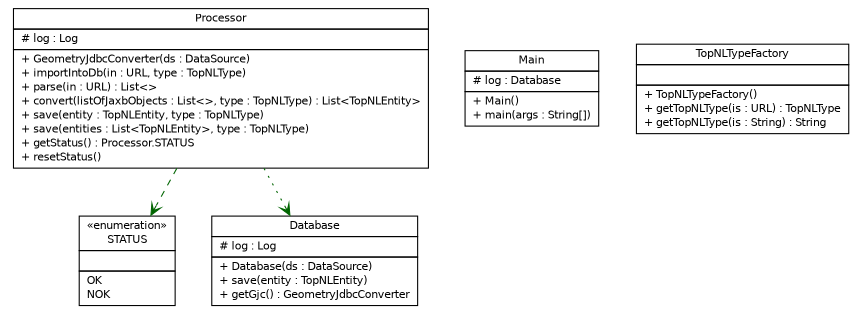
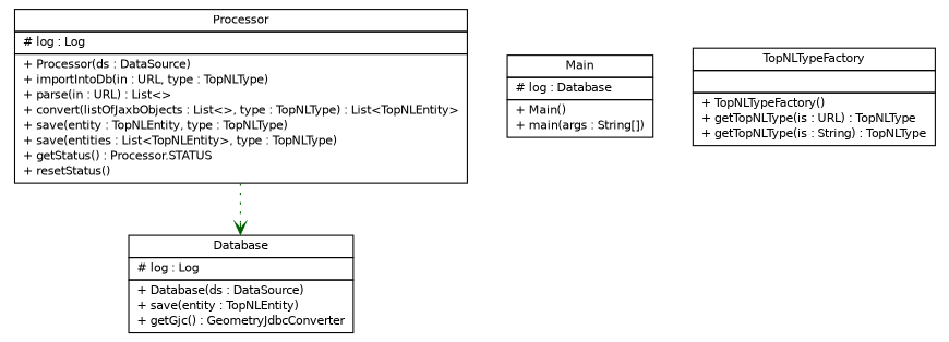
  digraph {
    nodesep=0.25
    ranksep=0.5
    node [fontcolor=black fontname=Helvetica fontsize=10.0 shape=plaintext]
    edge [arrowhead=open color=darkgreen fontcolor=black fontname=Helvetica fontsize=10.0 headport=p labelfontname=Helvetica labelfontsize=10 tailport=p]
-   n1 [label=<<table title="nl.b3p.topnl.Processor" border="0" cellborder="1" cellspacing="0" cellpadding="2" port="p" href="./Processor.html"> 		<tr><td><table border="0" cellspacing="0" cellpadding="1"> <tr><td align="center" balign="center"> Processor </td></tr> 		</table></td></tr> 		<tr><td><table border="0" cellspacing="0" cellpadding="1"> <tr><td align="left" balign="left"> # log : Log </td></tr> 		</table></td></tr> 		<tr><td><table border="0" cellspacing="0" cellpadding="1"> <tr><td align="left" balign="left"> + GeometryJdbcConverter(ds : DataSource) </td></tr> <tr><td align="left" balign="left"> + importIntoDb(in : URL, type : TopNLType) </td></tr> <tr><td align="left" balign="left"> + parse(in : URL) : List&lt;&gt; </td></tr> <tr><td align="left" balign="left"> + convert(listOfJaxbObjects : List&lt;&gt;, type : TopNLType) : List&lt;TopNLEntity&gt; </td></tr> <tr><td align="left" balign="left"> + save(entity : TopNLEntity, type : TopNLType) </td></tr> <tr><td align="left" balign="left"> + save(entities : List&lt;TopNLEntity&gt;, type : TopNLType) </td></tr> <tr><td align="left" balign="left"> + getStatus() : Processor.STATUS </td></tr> <tr><td align="left" balign="left"> + resetStatus() </td></tr> 		</table></td></tr> 		</table>>]
-   n2 [label=<<table title="nl.b3p.topnl.Processor.STATUS" border="0" cellborder="1" cellspacing="0" cellpadding="2" port="p" href="./Processor.STATUS.html"> 		<tr><td><table border="0" cellspacing="0" cellpadding="1"> <tr><td align="center" balign="center"> &#171;enumeration&#187; </td></tr> <tr><td align="center" balign="center"> STATUS </td></tr> 		</table></td></tr> 		<tr><td><table border="0" cellspacing="0" cellpadding="1"> <tr><td align="left" balign="left">  </td></tr> 		</table></td></tr> 		<tr><td><table border="0" cellspacing="0" cellpadding="1"> <tr><td align="left" balign="left"> OK </td></tr> <tr><td align="left" balign="left"> NOK </td></tr> 		</table></td></tr> 		</table>>]
+   n1 [label=<<table title="nl.b3p.topnl.Processor" border="0" cellborder="1" cellspacing="0" cellpadding="2" port="p" href="./Processor.html"> 		<tr><td><table border="0" cellspacing="0" cellpadding="1"> <tr><td align="center" balign="center"> Processor </td></tr> 		</table></td></tr> 		<tr><td><table border="0" cellspacing="0" cellpadding="1"> <tr><td align="left" balign="left"> # log : Log </td></tr> 		</table></td></tr> 		<tr><td><table border="0" cellspacing="0" cellpadding="1"> <tr><td align="left" balign="left"> + Processor(ds : DataSource) </td></tr> <tr><td align="left" balign="left"> + importIntoDb(in : URL, type : TopNLType) </td></tr> <tr><td align="left" balign="left"> + parse(in : URL) : List&lt;&gt; </td></tr> <tr><td align="left" balign="left"> + convert(listOfJaxbObjects : List&lt;&gt;, type : TopNLType) : List&lt;TopNLEntity&gt; </td></tr> <tr><td align="left" balign="left"> + save(entity : TopNLEntity, type : TopNLType) </td></tr> <tr><td align="left" balign="left"> + save(entities : List&lt;TopNLEntity&gt;, type : TopNLType) </td></tr> <tr><td align="left" balign="left"> + getStatus() : Processor.STATUS </td></tr> <tr><td align="left" balign="left"> + resetStatus() </td></tr> 		</table></td></tr> 		</table>>]
    n3 [label=<<table title="nl.b3p.topnl.Database" border="0" cellborder="1" cellspacing="0" cellpadding="2" port="p" href="./Database.html"> 		<tr><td><table border="0" cellspacing="0" cellpadding="1"> <tr><td align="center" balign="center"> Database </td></tr> 		</table></td></tr> 		<tr><td><table border="0" cellspacing="0" cellpadding="1"> <tr><td align="left" balign="left"> # log : Log </td></tr> 		</table></td></tr> 		<tr><td><table border="0" cellspacing="0" cellpadding="1"> <tr><td align="left" balign="left"> + Database(ds : DataSource) </td></tr> <tr><td align="left" balign="left"> + save(entity : TopNLEntity) </td></tr> <tr><td align="left" balign="left"> + getGjc() : GeometryJdbcConverter </td></tr> 		</table></td></tr> 		</table>>]
    n4 [label=<<table title="nl.b3p.topnl.Main" border="0" cellborder="1" cellspacing="0" cellpadding="2" port="p" href="./Main.html"> 		<tr><td><table border="0" cellspacing="0" cellpadding="1"> <tr><td align="center" balign="center"> Main </td></tr> 		</table></td></tr> 		<tr><td><table border="0" cellspacing="0" cellpadding="1"> <tr><td align="left" balign="left"> # log : Database </td></tr> 		</table></td></tr> 		<tr><td><table border="0" cellspacing="0" cellpadding="1"> <tr><td align="left" balign="left"> + Main() </td></tr> <tr><td align="left" balign="left"> + main(args : String[]) </td></tr> 		</table></td></tr> 		</table>>]
-   n5 [label=<<table title="nl.b3p.topnl.TopNLTypeFactory" border="0" cellborder="1" cellspacing="0" cellpadding="2" port="p" href="./TopNLTypeFactory.html"> 		<tr><td><table border="0" cellspacing="0" cellpadding="1"> <tr><td align="center" balign="center"> TopNLTypeFactory </td></tr> 		</table></td></tr> 		<tr><td><table border="0" cellspacing="0" cellpadding="1"> <tr><td align="left" balign="left">  </td></tr> 		</table></td></tr> 		<tr><td><table border="0" cellspacing="0" cellpadding="1"> <tr><td align="left" balign="left"> + TopNLTypeFactory() </td></tr> <tr><td align="left" balign="left"> + getTopNLType(is : URL) : TopNLType </td></tr> <tr><td align="left" balign="left"> + getTopNLType(is : String) : String </td></tr> 		</table></td></tr> 		</table>>]
-   n1 -> n2 [style=dashed]
+   n5 [label=<<table title="nl.b3p.topnl.TopNLTypeFactory" border="0" cellborder="1" cellspacing="0" cellpadding="2" port="p" href="./TopNLTypeFactory.html"> 		<tr><td><table border="0" cellspacing="0" cellpadding="1"> <tr><td align="center" balign="center"> TopNLTypeFactory </td></tr> 		</table></td></tr> 		<tr><td><table border="0" cellspacing="0" cellpadding="1"> <tr><td align="left" balign="left">  </td></tr> 		</table></td></tr> 		<tr><td><table border="0" cellspacing="0" cellpadding="1"> <tr><td align="left" balign="left"> + TopNLTypeFactory() </td></tr> <tr><td align="left" balign="left"> + getTopNLType(is : URL) : TopNLType </td></tr> <tr><td align="left" balign="left"> + getTopNLType(is : String) : TopNLType </td></tr> 		</table></td></tr> 		</table>>]
    n1 -> n3 [style=dotted]
  }
